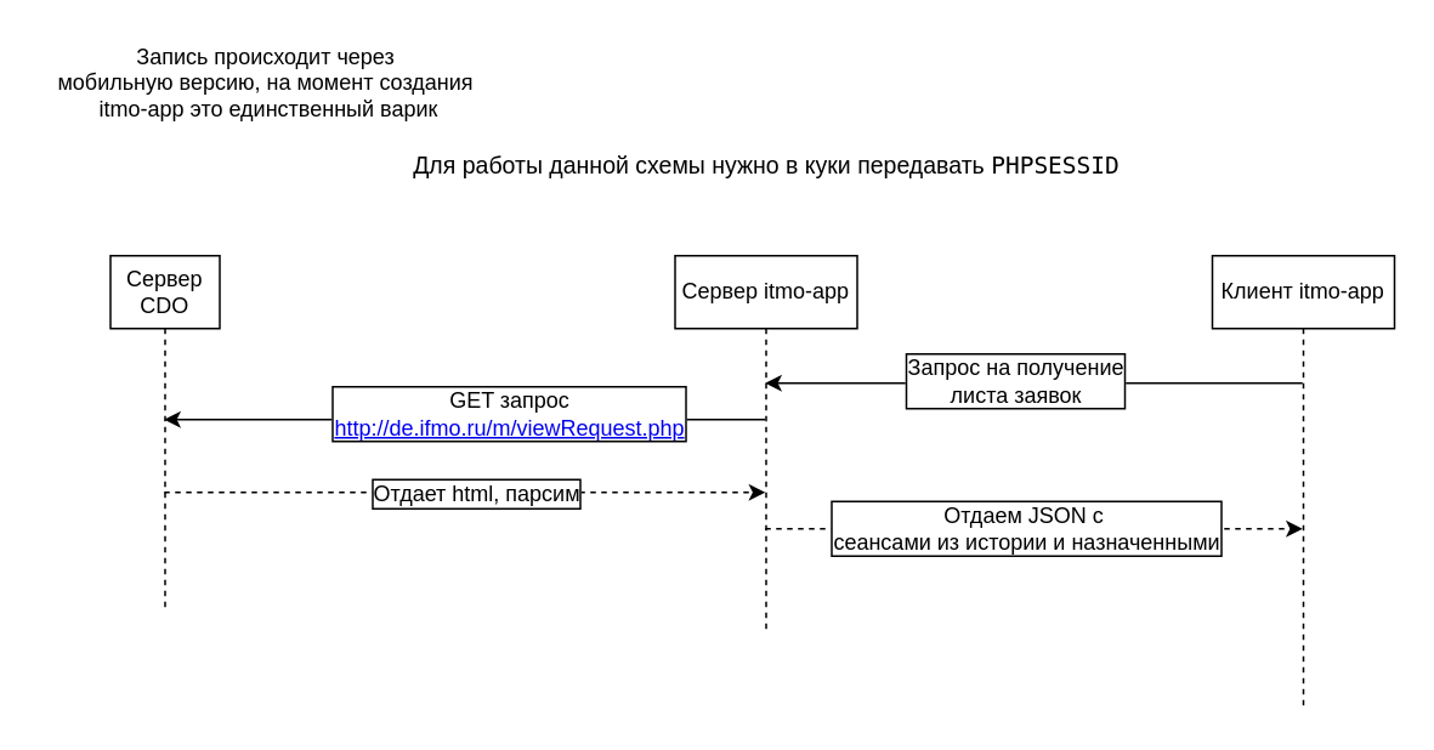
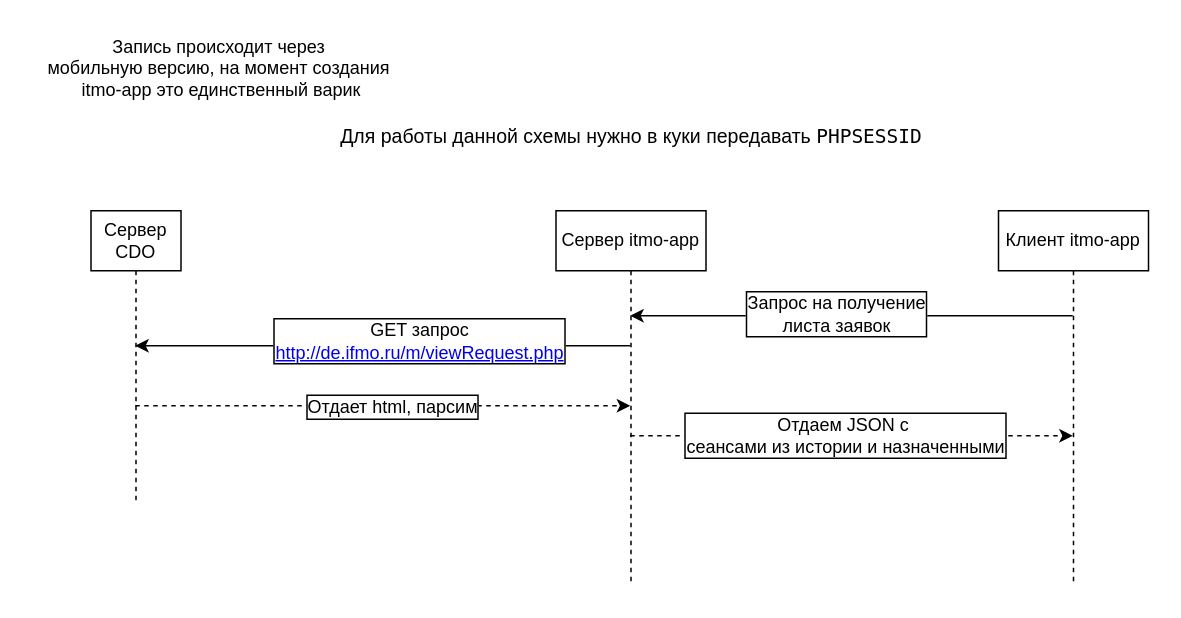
  <mxCell id="0" />
  <mxCell id="1" parent="0" />
  <mxCell id="2" style="edgeStyle=orthogonalEdgeStyle;rounded=0;orthogonalLoop=1;jettySize=auto;html=1;strokeWidth=1;comic=0;shadow=0;dashed=1;" parent="1" source="4" target="9" edge="1"><mxGeometry relative="1" as="geometry"><Array as="points"><mxPoint x="350" y="270" /><mxPoint x="350" y="270" /></Array></mxGeometry></mxCell>
  <mxCell id="3" value="Отдает html, парсим" style="text;html=1;align=center;verticalAlign=middle;resizable=0;points=[];labelBackgroundColor=#ffffff;labelBorderColor=#000000;" parent="2" vertex="1" connectable="0"><mxGeometry x="0.158" y="-1" relative="1" as="geometry"><mxPoint x="-20.5" y="-1" as="offset" /></mxGeometry></mxCell>
  <mxCell id="4" value="Сервер CDO" style="shape=umlLifeline;perimeter=lifelinePerimeter;whiteSpace=wrap;html=1;container=1;collapsible=0;recursiveResize=0;outlineConnect=0;" parent="1" vertex="1"><mxGeometry x="60" y="140" width="60" height="195" as="geometry" /></mxCell>
  <mxCell id="5" style="edgeStyle=orthogonalEdgeStyle;rounded=0;orthogonalLoop=1;jettySize=auto;html=1;" parent="1" source="9" target="4" edge="1"><mxGeometry relative="1" as="geometry"><Array as="points"><mxPoint x="170" y="230" /><mxPoint x="170" y="230" /></Array></mxGeometry></mxCell>
  <mxCell id="6" value="GET запрос&lt;br&gt;&lt;a href=&quot;http://de.ifmo.ru/m/viewRequest.php&quot;&gt;http://de.ifmo.ru/m/viewRequest.php&lt;/a&gt;" style="text;html=1;align=center;verticalAlign=middle;resizable=0;points=[];labelBackgroundColor=#ffffff;labelBorderColor=#000000;" parent="5" vertex="1" connectable="0"><mxGeometry x="-0.207" y="-10" relative="1" as="geometry"><mxPoint x="-10.5" y="6" as="offset" /></mxGeometry></mxCell>
  <mxCell id="7" style="edgeStyle=orthogonalEdgeStyle;rounded=0;orthogonalLoop=1;jettySize=auto;html=1;dashed=1;" parent="1" source="9" target="12" edge="1"><mxGeometry relative="1" as="geometry"><Array as="points"><mxPoint x="650" y="290" /><mxPoint x="650" y="290" /></Array></mxGeometry></mxCell>
  <mxCell id="8" value="Отдаем JSON с&amp;nbsp;&lt;br&gt;сеансами из истории и назначенными" style="text;html=1;align=center;verticalAlign=middle;resizable=0;points=[];labelBackgroundColor=#ffffff;labelBorderColor=#000000;" parent="7" vertex="1" connectable="0"><mxGeometry x="0.035" y="42" relative="1" as="geometry"><mxPoint x="-10.5" y="41" as="offset" /></mxGeometry></mxCell>
- <mxCell id="9" value="&lt;span style=&quot;white-space: nowrap&quot;&gt;Сервер itmo-app&lt;/span&gt;" style="shape=umlLifeline;perimeter=lifelinePerimeter;whiteSpace=wrap;html=1;container=1;collapsible=0;recursiveResize=0;outlineConnect=0;" parent="1" vertex="1"><mxGeometry x="370" y="140" width="100" height="205" as="geometry" /></mxCell>
+ <mxCell id="9" value="&lt;span style=&quot;white-space: nowrap&quot;&gt;Сервер itmo-app&lt;/span&gt;" style="shape=umlLifeline;perimeter=lifelinePerimeter;whiteSpace=wrap;html=1;container=1;collapsible=0;recursiveResize=0;outlineConnect=0;" parent="1" vertex="1"><mxGeometry x="370" y="140" width="100" height="250" as="geometry" /></mxCell>
  <mxCell id="10" style="edgeStyle=orthogonalEdgeStyle;rounded=0;orthogonalLoop=1;jettySize=auto;html=1;" parent="1" source="12" target="9" edge="1"><mxGeometry relative="1" as="geometry"><Array as="points"><mxPoint x="510" y="210" /><mxPoint x="510" y="210" /></Array></mxGeometry></mxCell>
  <mxCell id="11" value="Запрос на получение &lt;br&gt;листа заявок" style="text;html=1;align=center;verticalAlign=middle;resizable=0;points=[];labelBackgroundColor=#ffffff;labelBorderColor=#000000;" parent="10" vertex="1" connectable="0"><mxGeometry x="0.416" y="-51" relative="1" as="geometry"><mxPoint x="51" y="49" as="offset" /></mxGeometry></mxCell>
  <mxCell id="12" value="&lt;span style=&quot;white-space: nowrap&quot;&gt;Клиент itmo-app&lt;/span&gt;" style="shape=umlLifeline;perimeter=lifelinePerimeter;whiteSpace=wrap;html=1;container=1;collapsible=0;recursiveResize=0;outlineConnect=0;" parent="1" vertex="1"><mxGeometry x="665" y="140" width="100" height="250" as="geometry" /></mxCell>
  <mxCell id="13" value="Запись происходит через &lt;br&gt;мобильную версию, на момент создания&lt;br&gt;&amp;nbsp;itmo-app это единственный варик" style="text;html=1;align=center;verticalAlign=middle;resizable=0;points=[];autosize=1;" parent="1" vertex="1"><mxGeometry x="20" y="20" width="250" height="50" as="geometry" /></mxCell>
  <mxCell id="14" value="&lt;font style=&quot;font-size: 13px&quot;&gt;Для работы данной схемы нужно в куки передавать&amp;nbsp;&lt;span style=&quot;font-family: &amp;#34;menlo&amp;#34; , monospace ; text-align: left ; white-space: pre-wrap&quot;&gt;PHPSESSID&lt;/span&gt;&lt;/font&gt;" style="text;html=1;align=center;verticalAlign=middle;resizable=0;points=[];autosize=1;" parent="1" vertex="1"><mxGeometry x="215" y="80" width="410" height="20" as="geometry" /></mxCell>
